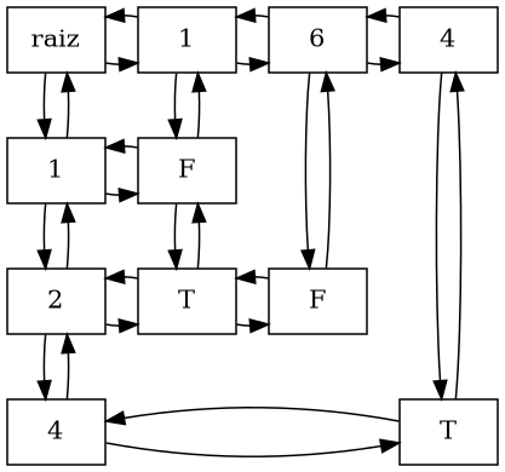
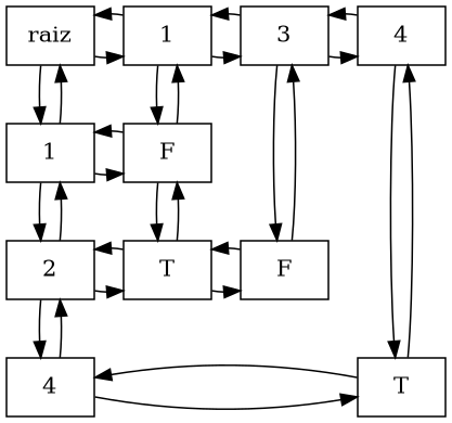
  digraph {
    node [group=0 shape=box]
    n1 [label=raiz]
    n2 [group=2 label=1]
-   n3 [group=4 label=6]
+   n3 [group=4 label=3]
    n4 [group=5 label=4]
    n5 [label=1]
    n6 [group=2 label=F]
    n7 [group=4 label=F]
    n8 [label=2]
    n9 [group=2 label=T]
    n10 [group=5 label=T]
    n11 [label=4]
    subgraph sub_1 {
      rank=same
      n1
      n2
      n3
      n4
    }
    subgraph sub_2 {
      rank=same
      n5
      n6
    }
    subgraph sub_3 {
      rank=same
      n7
      n8
      n9
    }
    subgraph sub_4 {
      rank=same
      n10
      n11
    }
    n1 -> n2
    n1 -> n2 [dir=back]
    n1 -> n5
    n1 -> n5 [dir=back]
    n2 -> n3
    n2 -> n3 [dir=back]
    n2 -> n6
    n2 -> n6 [dir=back]
    n3 -> n4
    n3 -> n4 [dir=back]
    n3 -> n7
    n3 -> n7 [dir=back]
    n4 -> n10
    n4 -> n10 [dir=back]
    n5 -> n6
    n5 -> n6 [dir=back]
    n5 -> n8
    n5 -> n8 [dir=back]
    n6 -> n9
    n6 -> n9 [dir=back]
    n8 -> n9
    n8 -> n9 [dir=back]
    n8 -> n11
    n8 -> n11 [dir=back]
    n9 -> n7
    n9 -> n7 [dir=back]
    n11 -> n10
    n11 -> n10 [dir=back]
  }
